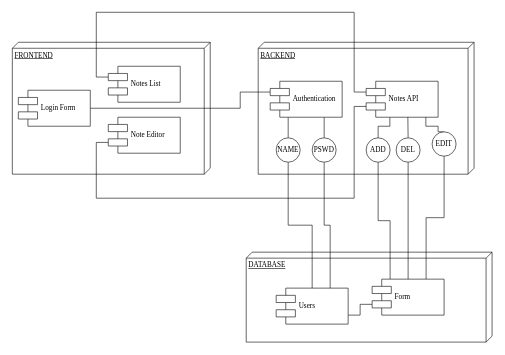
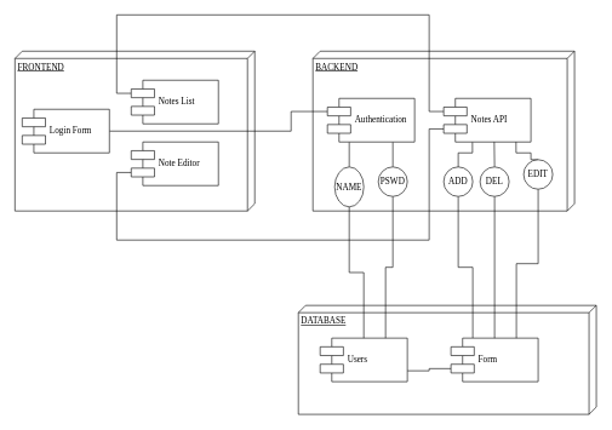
  <mxCell id="0" />
  <mxCell id="1" parent="0" />
  <mxCell id="2" value="FRONTEND" style="verticalAlign=top;align=left;spacingTop=8;spacingLeft=2;spacingRight=12;shape=cube;size=10;direction=south;fontStyle=4;html=1;rounded=0;shadow=0;comic=0;labelBackgroundColor=none;strokeWidth=1;fontFamily=Verdana;fontSize=12" parent="1" vertex="1"><mxGeometry x="20" y="70" width="330" height="220" as="geometry" /></mxCell>
  <mxCell id="3" value="BACKEND" style="verticalAlign=top;align=left;spacingTop=8;spacingLeft=2;spacingRight=12;shape=cube;size=10;direction=south;fontStyle=4;html=1;rounded=0;shadow=0;comic=0;labelBackgroundColor=none;strokeWidth=1;fontFamily=Verdana;fontSize=12" parent="1" vertex="1"><mxGeometry x="430" y="70" width="360" height="220" as="geometry" /></mxCell>
  <mxCell id="4" value="DATABASE" style="verticalAlign=top;align=left;spacingTop=8;spacingLeft=2;spacingRight=12;shape=cube;size=10;direction=south;fontStyle=4;html=1;rounded=0;shadow=0;comic=0;labelBackgroundColor=none;strokeWidth=1;fontFamily=Verdana;fontSize=12" parent="1" vertex="1"><mxGeometry x="410" y="420" width="410" height="150" as="geometry" /></mxCell>
  <mxCell id="5" style="edgeStyle=orthogonalEdgeStyle;shape=connector;rounded=0;orthogonalLoop=1;jettySize=auto;html=1;exitX=1;exitY=0.5;exitDx=0;exitDy=0;entryX=0;entryY=0.3;entryDx=0;entryDy=0;strokeColor=default;align=center;verticalAlign=middle;fontFamily=Helvetica;fontSize=11;fontColor=default;labelBackgroundColor=default;endArrow=none;endFill=0;" edge="1" parent="1" source="6" target="9"><mxGeometry relative="1" as="geometry"><Array as="points"><mxPoint x="400" y="180" /><mxPoint x="400" y="153" /></Array></mxGeometry></mxCell>
  <mxCell id="6" value="Login Form" style="shape=component;align=left;spacingLeft=36;rounded=0;shadow=0;comic=0;labelBackgroundColor=none;strokeWidth=1;fontFamily=Verdana;fontSize=12;html=1;" parent="1" vertex="1"><mxGeometry x="30" y="150" width="120" height="60" as="geometry" /></mxCell>
  <mxCell id="7" style="edgeStyle=orthogonalEdgeStyle;shape=connector;rounded=0;orthogonalLoop=1;jettySize=auto;html=1;exitX=0.25;exitY=1;exitDx=0;exitDy=0;entryX=0.5;entryY=0;entryDx=0;entryDy=0;strokeColor=default;align=center;verticalAlign=middle;fontFamily=Helvetica;fontSize=11;fontColor=default;labelBackgroundColor=default;endArrow=none;endFill=0;" edge="1" parent="1" source="9" target="28"><mxGeometry relative="1" as="geometry" /></mxCell>
  <mxCell id="8" style="edgeStyle=orthogonalEdgeStyle;shape=connector;rounded=0;orthogonalLoop=1;jettySize=auto;html=1;exitX=0.75;exitY=1;exitDx=0;exitDy=0;entryX=0.5;entryY=0;entryDx=0;entryDy=0;strokeColor=default;align=center;verticalAlign=middle;fontFamily=Helvetica;fontSize=11;fontColor=default;labelBackgroundColor=default;endArrow=none;endFill=0;" edge="1" parent="1" source="9" target="30"><mxGeometry relative="1" as="geometry" /></mxCell>
  <mxCell id="9" value="Authentication" style="shape=component;align=left;spacingLeft=36;rounded=0;shadow=0;comic=0;labelBackgroundColor=none;strokeWidth=1;fontFamily=Verdana;fontSize=12;html=1;" parent="1" vertex="1"><mxGeometry x="450" y="135" width="120" height="60" as="geometry" /></mxCell>
  <mxCell id="10" style="edgeStyle=orthogonalEdgeStyle;shape=connector;rounded=0;orthogonalLoop=1;jettySize=auto;html=1;exitX=1;exitY=0.75;exitDx=0;exitDy=0;entryX=0;entryY=0.7;entryDx=0;entryDy=0;strokeColor=default;align=center;verticalAlign=middle;fontFamily=Helvetica;fontSize=11;fontColor=default;labelBackgroundColor=default;endArrow=none;endFill=0;" edge="1" parent="1" source="11" target="15"><mxGeometry relative="1" as="geometry" /></mxCell>
- <mxCell id="11" value="Users" style="shape=component;align=left;spacingLeft=36;rounded=0;shadow=0;comic=0;labelBackgroundColor=none;strokeWidth=1;fontFamily=Verdana;fontSize=12;html=1;" vertex="1" parent="1"><mxGeometry x="460" y="480" width="120" height="60" as="geometry" /></mxCell>
+ <mxCell id="11" value="Users" style="shape=component;align=left;spacingLeft=36;rounded=0;shadow=0;comic=0;labelBackgroundColor=none;strokeWidth=1;fontFamily=Verdana;fontSize=12;html=1;" vertex="1" parent="1"><mxGeometry x="440" y="465" width="120" height="60" as="geometry" /></mxCell>
  <mxCell id="12" style="edgeStyle=orthogonalEdgeStyle;shape=connector;rounded=0;orthogonalLoop=1;jettySize=auto;html=1;exitX=0.5;exitY=1;exitDx=0;exitDy=0;entryX=0.25;entryY=0;entryDx=0;entryDy=0;strokeColor=default;align=center;verticalAlign=middle;fontFamily=Helvetica;fontSize=11;fontColor=default;labelBackgroundColor=default;endArrow=none;endFill=0;" edge="1" parent="1" source="13" target="15"><mxGeometry relative="1" as="geometry" /></mxCell>
  <mxCell id="13" value="ADD" style="ellipse;whiteSpace=wrap;html=1;rounded=0;shadow=0;comic=0;labelBackgroundColor=none;strokeWidth=1;fontFamily=Verdana;fontSize=12;align=center;" vertex="1" parent="1"><mxGeometry x="610" y="229.34" width="40" height="40.66" as="geometry" /></mxCell>
  <mxCell id="14" style="edgeStyle=orthogonalEdgeStyle;rounded=0;orthogonalLoop=1;jettySize=auto;html=1;exitX=0.5;exitY=0;exitDx=0;exitDy=0;entryX=0.413;entryY=1.011;entryDx=0;entryDy=0;entryPerimeter=0;endArrow=none;endFill=0;" edge="1" parent="1" source="13"><mxGeometry relative="1" as="geometry"><mxPoint x="649.56" y="195" as="targetPoint" /><Array as="points"><mxPoint x="630" y="210" /><mxPoint x="650" y="210" /></Array></mxGeometry></mxCell>
  <mxCell id="15" value="Form" style="shape=component;align=left;spacingLeft=36;rounded=0;shadow=0;comic=0;labelBackgroundColor=none;strokeWidth=1;fontFamily=Verdana;fontSize=12;html=1;" vertex="1" parent="1"><mxGeometry x="620" y="465" width="120" height="60" as="geometry" /></mxCell>
  <mxCell id="16" style="edgeStyle=orthogonalEdgeStyle;shape=connector;rounded=0;orthogonalLoop=1;jettySize=auto;html=1;exitX=0;exitY=0.3;exitDx=0;exitDy=0;entryX=0;entryY=0.3;entryDx=0;entryDy=0;strokeColor=default;align=center;verticalAlign=middle;fontFamily=Helvetica;fontSize=11;fontColor=default;labelBackgroundColor=default;endArrow=none;endFill=0;" edge="1" parent="1" source="17" target="20"><mxGeometry relative="1" as="geometry"><Array as="points"><mxPoint x="160" y="128" /><mxPoint x="160" y="20" /><mxPoint x="590" y="20" /><mxPoint x="590" y="153" /></Array></mxGeometry></mxCell>
  <mxCell id="17" value="Notes List" style="shape=component;align=left;spacingLeft=36;rounded=0;shadow=0;comic=0;labelBackgroundColor=none;strokeWidth=1;fontFamily=Verdana;fontSize=12;html=1;" vertex="1" parent="1"><mxGeometry x="180" y="110" width="120" height="60" as="geometry" /></mxCell>
  <mxCell id="18" style="edgeStyle=orthogonalEdgeStyle;shape=connector;rounded=0;orthogonalLoop=1;jettySize=auto;html=1;exitX=0;exitY=0.7;exitDx=0;exitDy=0;entryX=0;entryY=0.7;entryDx=0;entryDy=0;strokeColor=default;align=center;verticalAlign=middle;fontFamily=Helvetica;fontSize=11;fontColor=default;labelBackgroundColor=default;endArrow=none;endFill=0;" edge="1" parent="1" source="19" target="20"><mxGeometry relative="1" as="geometry"><Array as="points"><mxPoint x="160" y="237" /><mxPoint x="160" y="330" /><mxPoint x="590" y="330" /><mxPoint x="590" y="177" /></Array></mxGeometry></mxCell>
  <mxCell id="19" value="Note Editor" style="shape=component;align=left;spacingLeft=36;rounded=0;shadow=0;comic=0;labelBackgroundColor=none;strokeWidth=1;fontFamily=Verdana;fontSize=12;html=1;" vertex="1" parent="1"><mxGeometry x="180" y="195" width="120" height="60" as="geometry" /></mxCell>
  <mxCell id="20" value="Notes API" style="shape=component;align=left;spacingLeft=36;rounded=0;shadow=0;comic=0;labelBackgroundColor=none;strokeWidth=1;fontFamily=Verdana;fontSize=12;html=1;" vertex="1" parent="1"><mxGeometry x="610" y="135" width="120" height="60" as="geometry" /></mxCell>
  <mxCell id="21" style="edgeStyle=orthogonalEdgeStyle;rounded=0;orthogonalLoop=1;jettySize=auto;html=1;exitX=0.5;exitY=0;exitDx=0;exitDy=0;entryX=0.413;entryY=1.011;entryDx=0;entryDy=0;entryPerimeter=0;endArrow=none;endFill=0;" edge="1" parent="1"><mxGeometry relative="1" as="geometry"><mxPoint x="679.56" y="195" as="targetPoint" /><mxPoint x="680" y="229.34" as="sourcePoint" /></mxGeometry></mxCell>
  <mxCell id="22" style="edgeStyle=orthogonalEdgeStyle;rounded=0;orthogonalLoop=1;jettySize=auto;html=1;exitX=0.5;exitY=0;exitDx=0;exitDy=0;entryX=0.413;entryY=1.011;entryDx=0;entryDy=0;entryPerimeter=0;endArrow=none;endFill=0;" edge="1" parent="1" source="26"><mxGeometry relative="1" as="geometry"><mxPoint x="709.56" y="195" as="targetPoint" /><mxPoint x="710" y="229.34" as="sourcePoint" /><Array as="points"><mxPoint x="730" y="210" /><mxPoint x="710" y="210" /></Array></mxGeometry></mxCell>
  <mxCell id="23" style="edgeStyle=orthogonalEdgeStyle;shape=connector;rounded=0;orthogonalLoop=1;jettySize=auto;html=1;exitX=0.5;exitY=1;exitDx=0;exitDy=0;entryX=0.5;entryY=0;entryDx=0;entryDy=0;strokeColor=default;align=center;verticalAlign=middle;fontFamily=Helvetica;fontSize=11;fontColor=default;labelBackgroundColor=default;endArrow=none;endFill=0;" edge="1" parent="1" source="24" target="15"><mxGeometry relative="1" as="geometry" /></mxCell>
  <mxCell id="24" value="DEL" style="ellipse;whiteSpace=wrap;html=1;rounded=0;shadow=0;comic=0;labelBackgroundColor=none;strokeWidth=1;fontFamily=Verdana;fontSize=12;align=center;" vertex="1" parent="1"><mxGeometry x="660" y="229.34" width="40" height="40.66" as="geometry" /></mxCell>
  <mxCell id="25" style="edgeStyle=orthogonalEdgeStyle;shape=connector;rounded=0;orthogonalLoop=1;jettySize=auto;html=1;exitX=0.5;exitY=1;exitDx=0;exitDy=0;entryX=0.75;entryY=0;entryDx=0;entryDy=0;strokeColor=default;align=center;verticalAlign=middle;fontFamily=Helvetica;fontSize=11;fontColor=default;labelBackgroundColor=default;endArrow=none;endFill=0;" edge="1" parent="1" source="26" target="15"><mxGeometry relative="1" as="geometry" /></mxCell>
  <mxCell id="26" value="EDIT" style="ellipse;whiteSpace=wrap;html=1;rounded=0;shadow=0;comic=0;labelBackgroundColor=none;strokeWidth=1;fontFamily=Verdana;fontSize=12;align=center;" vertex="1" parent="1"><mxGeometry x="720" y="219.34" width="40" height="40.66" as="geometry" /></mxCell>
  <mxCell id="27" style="edgeStyle=orthogonalEdgeStyle;shape=connector;rounded=0;orthogonalLoop=1;jettySize=auto;html=1;exitX=0.5;exitY=1;exitDx=0;exitDy=0;entryX=0.5;entryY=0;entryDx=0;entryDy=0;strokeColor=default;align=center;verticalAlign=middle;fontFamily=Helvetica;fontSize=11;fontColor=default;labelBackgroundColor=default;endArrow=none;endFill=0;" edge="1" parent="1" source="28" target="11"><mxGeometry relative="1" as="geometry" /></mxCell>
- <mxCell id="28" value="NAME" style="ellipse;whiteSpace=wrap;html=1;rounded=0;shadow=0;comic=0;labelBackgroundColor=none;strokeWidth=1;fontFamily=Verdana;fontSize=12;align=center;" vertex="1" parent="1"><mxGeometry x="460" y="229.34" width="40" height="40.66" as="geometry" /></mxCell>
+ <mxCell id="28" value="NAME" style="ellipse;whiteSpace=wrap;html=1;rounded=0;shadow=0;comic=0;labelBackgroundColor=none;strokeWidth=1;fontFamily=Verdana;fontSize=12;align=center;" vertex="1" parent="1"><mxGeometry x="460" y="229.34" width="40" height="55" as="geometry" /></mxCell>
  <mxCell id="29" style="edgeStyle=orthogonalEdgeStyle;shape=connector;rounded=0;orthogonalLoop=1;jettySize=auto;html=1;exitX=0.5;exitY=1;exitDx=0;exitDy=0;entryX=0.75;entryY=0;entryDx=0;entryDy=0;strokeColor=default;align=center;verticalAlign=middle;fontFamily=Helvetica;fontSize=11;fontColor=default;labelBackgroundColor=default;endArrow=none;endFill=0;" edge="1" parent="1" source="30" target="11"><mxGeometry relative="1" as="geometry" /></mxCell>
  <mxCell id="30" value="PSWD" style="ellipse;whiteSpace=wrap;html=1;rounded=0;shadow=0;comic=0;labelBackgroundColor=none;strokeWidth=1;fontFamily=Verdana;fontSize=12;align=center;" vertex="1" parent="1"><mxGeometry x="520" y="229.34" width="40" height="40.66" as="geometry" /></mxCell>
